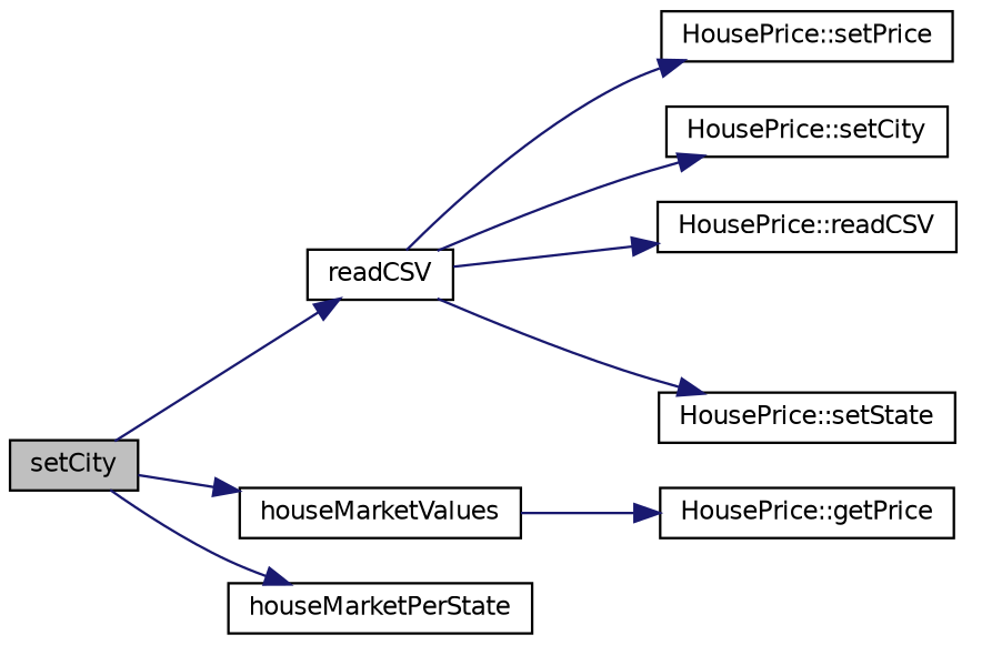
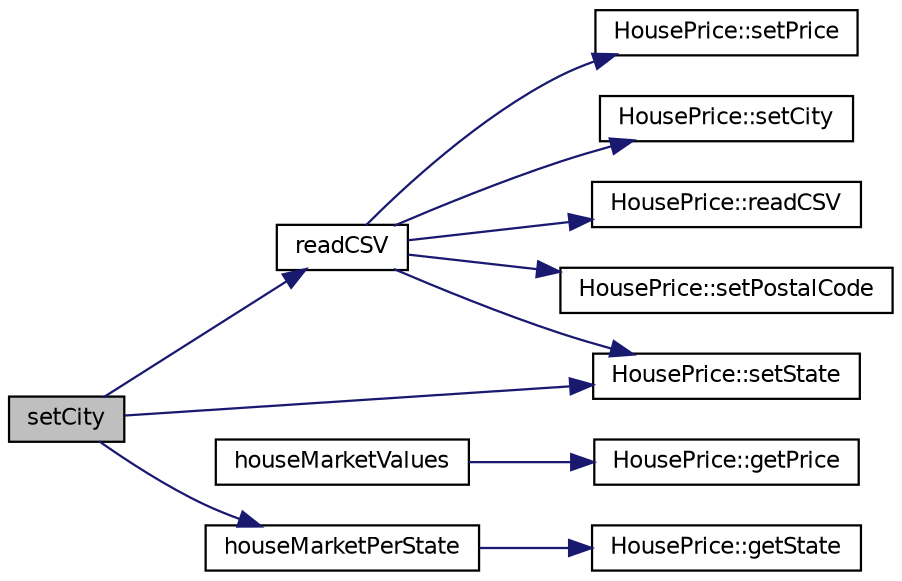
  digraph {
    rankdir=LR
    node [color=black fontname=Helvetica fontsize=10 shape=record]
    edge [color=midnightblue fontname=Helvetica fontsize=10 labelfontname=Helvetica labelfontsize=10 style=solid]
    n1 [fillcolor=grey75 fontcolor=black height=0.2 label=setCity style=filled width=0.4]
    n2 [height=0.2 label=readCSV width=0.4]
    n3 [height=0.2 label=houseMarketValues width=0.4]
    n4 [height=0.2 label=houseMarketPerState width=0.4]
    n5 [height=0.2 label="HousePrice::setPrice" width=0.4]
    n6 [height=0.2 label="HousePrice::setCity" width=0.4]
    n7 [height=0.2 label="HousePrice::readCSV" width=0.4]
+   n8 [height=0.2 label="HousePrice::setPostalCode" width=0.4]
    n9 [height=0.2 label="HousePrice::setState" width=0.4]
    n10 [height=0.2 label="HousePrice::getPrice" width=0.4]
+   n11 [height=0.2 label="HousePrice::getState" width=0.4]
    n1 -> n2
-   n1 -> n3
+   n1 -> n9
    n1 -> n4
    n2 -> n5
    n2 -> n6
    n2 -> n7
+   n2 -> n8
    n2 -> n9
    n3 -> n10
+   n4 -> n11
  }
